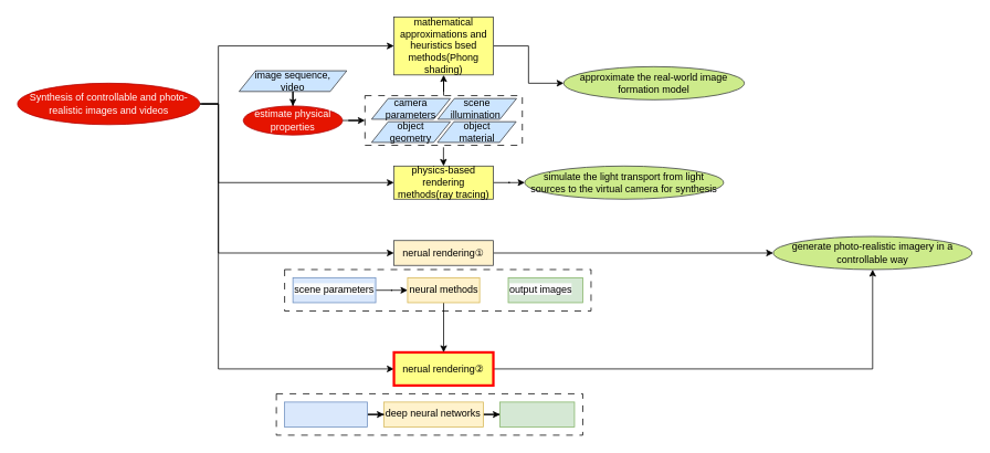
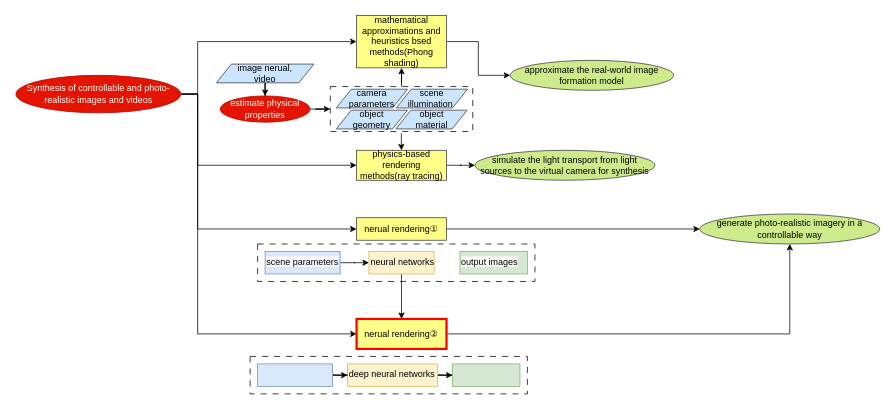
  <mxCell id="0" />
  <mxCell id="1" parent="0" />
  <mxCell id="2" value="" style="rounded=0;whiteSpace=wrap;html=1;dashed=1;dashPattern=8 8;" vertex="1" parent="1"><mxGeometry x="343" y="325" width="370" height="50" as="geometry" /></mxCell>
  <mxCell id="3" value="" style="edgeStyle=orthogonalEdgeStyle;rounded=0;orthogonalLoop=1;jettySize=auto;html=1;entryX=0;entryY=0.5;entryDx=0;entryDy=0;" parent="1" source="7" target="10" edge="1"><mxGeometry relative="1" as="geometry"><Array as="points"><mxPoint x="263" y="125" /><mxPoint x="263" y="220" /></Array></mxGeometry></mxCell>
  <mxCell id="4" value="" style="edgeStyle=orthogonalEdgeStyle;rounded=0;orthogonalLoop=1;jettySize=auto;html=1;entryX=0;entryY=0.5;entryDx=0;entryDy=0;" parent="1" source="7" target="13" edge="1"><mxGeometry relative="1" as="geometry"><Array as="points"><mxPoint x="263" y="125" /><mxPoint x="263" y="55" /></Array></mxGeometry></mxCell>
  <mxCell id="5" value="" style="edgeStyle=orthogonalEdgeStyle;rounded=0;orthogonalLoop=1;jettySize=auto;html=1;entryX=0;entryY=0.5;entryDx=0;entryDy=0;" edge="1" parent="1" target="27"><mxGeometry relative="1" as="geometry"><mxPoint x="243" y="125" as="sourcePoint" /><Array as="points"><mxPoint x="263" y="125" /><mxPoint x="263" y="305" /></Array></mxGeometry></mxCell>
  <mxCell id="6" value="" style="edgeStyle=orthogonalEdgeStyle;rounded=0;orthogonalLoop=1;jettySize=auto;html=1;entryX=0;entryY=0.5;entryDx=0;entryDy=0;" edge="1" parent="1" source="7" target="30"><mxGeometry relative="1" as="geometry"><mxPoint x="233" y="235" as="targetPoint" /><Array as="points"><mxPoint x="263" y="125" /><mxPoint x="263" y="445" /></Array></mxGeometry></mxCell>
  <mxCell id="7" value="Synthesis of controllable and photo-realistic images and videos" style="ellipse;whiteSpace=wrap;html=1;fillColor=#e51400;fontColor=#ffffff;strokeColor=#B20000;" parent="1" vertex="1"><mxGeometry x="20.5" y="100" width="220" height="50" as="geometry" /></mxCell>
  <mxCell id="8" value="simulate the light transport from light sources to the virtual camera for synthesis" style="ellipse;whiteSpace=wrap;html=1;fillColor=#cdeb8b;strokeColor=#36393d;" parent="1" vertex="1"><mxGeometry x="633" y="200" width="240" height="40" as="geometry" /></mxCell>
  <mxCell id="9" value="" style="edgeStyle=orthogonalEdgeStyle;rounded=0;orthogonalLoop=1;jettySize=auto;html=1;exitX=1;exitY=0.5;exitDx=0;exitDy=0;" parent="1" source="10" target="8" edge="1"><mxGeometry relative="1" as="geometry" /></mxCell>
  <mxCell id="10" value="physics-based rendering methods(ray tracing)" style="rounded=0;whiteSpace=wrap;html=1;fillColor=#ffff88;strokeColor=#36393d;" parent="1" vertex="1"><mxGeometry x="475" y="200" width="120" height="40" as="geometry" /></mxCell>
  <mxCell id="11" value="" style="edgeStyle=orthogonalEdgeStyle;rounded=0;orthogonalLoop=1;jettySize=auto;html=1;exitX=0.499;exitY=1.039;exitDx=0;exitDy=0;exitPerimeter=0;" parent="1" source="20" target="10" edge="1"><mxGeometry relative="1" as="geometry"><mxPoint x="535.034" y="180" as="sourcePoint" /></mxGeometry></mxCell>
  <mxCell id="12" value="" style="edgeStyle=orthogonalEdgeStyle;rounded=0;orthogonalLoop=1;jettySize=auto;html=1;" parent="1" source="13" target="14" edge="1"><mxGeometry relative="1" as="geometry" /></mxCell>
  <mxCell id="13" value="mathematical approximations and heuristics bsed methods(Phong shading)" style="whiteSpace=wrap;html=1;fillColor=#ffff88;strokeColor=#36393d;" parent="1" vertex="1"><mxGeometry x="475" y="20" width="120" height="70" as="geometry" /></mxCell>
  <mxCell id="14" value="approximate the real-world image formation model" style="ellipse;whiteSpace=wrap;html=1;fillColor=#cdeb8b;strokeColor=#36393d;" parent="1" vertex="1"><mxGeometry x="680" y="80" width="218" height="40" as="geometry" /></mxCell>
  <mxCell id="15" value="" style="edgeStyle=orthogonalEdgeStyle;rounded=0;orthogonalLoop=1;jettySize=auto;html=1;" parent="1" source="16" target="18" edge="1"><mxGeometry relative="1" as="geometry" /></mxCell>
- <mxCell id="16" value="image sequence,&lt;br&gt;video" style="shape=parallelogram;perimeter=parallelogramPerimeter;whiteSpace=wrap;html=1;fixedSize=1;fillColor=#cce5ff;strokeColor=#36393d;" parent="1" vertex="1"><mxGeometry x="288" y="85" width="130" height="25" as="geometry" /></mxCell>
+ <mxCell id="16" value="image nerual,&lt;br&gt;video" style="shape=parallelogram;perimeter=parallelogramPerimeter;whiteSpace=wrap;html=1;fixedSize=1;fillColor=#cce5ff;strokeColor=#36393d;" parent="1" vertex="1"><mxGeometry x="288" y="85" width="130" height="25" as="geometry" /></mxCell>
  <mxCell id="17" value="" style="edgeStyle=orthogonalEdgeStyle;rounded=0;orthogonalLoop=1;jettySize=auto;html=1;" parent="1" source="18" target="20" edge="1"><mxGeometry relative="1" as="geometry" /></mxCell>
  <mxCell id="18" value="estimate physical properties" style="ellipse;whiteSpace=wrap;html=1;fillColor=#e51400;fontColor=#ffffff;strokeColor=#B20000;" parent="1" vertex="1"><mxGeometry x="293" y="127.5" width="120" height="35" as="geometry" /></mxCell>
  <mxCell id="19" value="" style="group;dashed=1;dashPattern=1 1;" parent="1" vertex="1" connectable="0"><mxGeometry x="440" y="115" width="190" height="60" as="geometry" /></mxCell>
  <mxCell id="20" value="" style="rounded=0;whiteSpace=wrap;html=1;dashed=1;dashPattern=8 8;" parent="19" vertex="1"><mxGeometry width="190" height="60" as="geometry" /></mxCell>
  <mxCell id="21" value="&lt;span style=&quot;text-align: left;&quot;&gt;camera parameters&lt;/span&gt;" style="shape=parallelogram;perimeter=parallelogramPerimeter;whiteSpace=wrap;html=1;fixedSize=1;fillColor=#cce5ff;strokeColor=#36393d;" parent="19" vertex="1"><mxGeometry x="8" y="3.5" width="95" height="25" as="geometry" /></mxCell>
  <mxCell id="22" value="&lt;span style=&quot;text-align: left;&quot;&gt;scene&lt;br&gt;illumination&amp;nbsp;&lt;/span&gt;" style="shape=parallelogram;perimeter=parallelogramPerimeter;whiteSpace=wrap;html=1;fixedSize=1;fillColor=#cce5ff;strokeColor=#36393d;" parent="19" vertex="1"><mxGeometry x="88" y="3.5" width="95" height="25" as="geometry" /></mxCell>
  <mxCell id="23" value="&lt;span style=&quot;text-align: left;&quot;&gt;object&lt;/span&gt;&lt;div style=&quot;text-align: left;&quot;&gt;&lt;span style=&quot;background-color: initial;&quot;&gt;material&lt;/span&gt;&lt;/div&gt;" style="shape=parallelogram;perimeter=parallelogramPerimeter;whiteSpace=wrap;html=1;fixedSize=1;fillColor=#cce5ff;strokeColor=#36393d;" parent="19" vertex="1"><mxGeometry x="87.5" y="31.5" width="95" height="25" as="geometry" /></mxCell>
  <mxCell id="24" value="&lt;div style=&quot;&quot;&gt;&lt;span style=&quot;background-color: initial;&quot;&gt;object&lt;/span&gt;&lt;/div&gt;&lt;div style=&quot;&quot;&gt;&lt;span style=&quot;background-color: initial;&quot;&gt;geometry&lt;/span&gt;&lt;/div&gt;" style="shape=parallelogram;perimeter=parallelogramPerimeter;whiteSpace=wrap;html=1;fixedSize=1;align=center;fillColor=#cce5ff;strokeColor=#36393d;" parent="19" vertex="1"><mxGeometry x="8" y="31.5" width="95" height="25" as="geometry" /></mxCell>
  <mxCell id="25" value="" style="edgeStyle=orthogonalEdgeStyle;rounded=0;orthogonalLoop=1;jettySize=auto;html=1;" parent="1" source="20" target="13" edge="1"><mxGeometry relative="1" as="geometry" /></mxCell>
  <mxCell id="26" value="" style="edgeStyle=orthogonalEdgeStyle;rounded=0;orthogonalLoop=1;jettySize=auto;html=1;exitX=1;exitY=0.5;exitDx=0;exitDy=0;" edge="1" parent="1" source="27" target="28"><mxGeometry relative="1" as="geometry"><mxPoint x="783" y="305" as="sourcePoint" /></mxGeometry></mxCell>
- <mxCell id="27" value="nerual rendering①" style="rounded=0;whiteSpace=wrap;html=1;fillColor=#fff2cc;strokeColor=#36393d;" vertex="1" parent="1"><mxGeometry x="475" y="290" width="120" height="30" as="geometry" /></mxCell>
+ <mxCell id="27" value="nerual rendering①" style="rounded=0;whiteSpace=wrap;html=1;fillColor=#ffff88;strokeColor=#36393d;" vertex="1" parent="1"><mxGeometry x="475" y="290" width="120" height="30" as="geometry" /></mxCell>
  <mxCell id="28" value="generate photo-realistic imagery in a controllable way" style="ellipse;whiteSpace=wrap;html=1;fillColor=#cdeb8b;strokeColor=#36393d;" vertex="1" parent="1"><mxGeometry x="933" y="285" width="240" height="40" as="geometry" /></mxCell>
  <mxCell id="29" value="" style="edgeStyle=orthogonalEdgeStyle;rounded=0;orthogonalLoop=1;jettySize=auto;html=1;" edge="1" parent="1" source="30" target="28"><mxGeometry relative="1" as="geometry" /></mxCell>
  <mxCell id="30" value="nerual rendering②" style="rounded=0;whiteSpace=wrap;html=1;fillColor=#ffff88;strokeColor=#FF0000;strokeWidth=3;" vertex="1" parent="1"><mxGeometry x="475" y="425" width="120" height="40" as="geometry" /></mxCell>
  <mxCell id="31" value="" style="edgeStyle=orthogonalEdgeStyle;rounded=0;orthogonalLoop=1;jettySize=auto;html=1;" edge="1" parent="1" source="32" target="30"><mxGeometry relative="1" as="geometry" /></mxCell>
- <mxCell id="32" value="neural methods" style="text;whiteSpace=wrap;html=1;fillColor=#fff2cc;strokeColor=#d6b656;" vertex="1" parent="1"><mxGeometry x="491.5" y="335" width="87" height="30" as="geometry" /></mxCell>
+ <mxCell id="32" value="neural networks" style="text;whiteSpace=wrap;html=1;fillColor=#fff2cc;strokeColor=#d6b656;" vertex="1" parent="1"><mxGeometry x="491.5" y="335" width="87" height="30" as="geometry" /></mxCell>
  <mxCell id="33" value="" style="edgeStyle=orthogonalEdgeStyle;rounded=0;orthogonalLoop=1;jettySize=auto;html=1;" edge="1" parent="1" source="34" target="32"><mxGeometry relative="1" as="geometry" /></mxCell>
  <mxCell id="34" value="&lt;span style=&quot;color: rgb(0, 0, 0); font-family: Helvetica; font-size: 12px; font-style: normal; font-variant-ligatures: normal; font-variant-caps: normal; font-weight: 400; letter-spacing: normal; orphans: 2; text-align: left; text-indent: 0px; text-transform: none; widows: 2; word-spacing: 0px; -webkit-text-stroke-width: 0px; background-color: rgb(251, 251, 251); text-decoration-thickness: initial; text-decoration-style: initial; text-decoration-color: initial; float: none; display: inline !important;&quot;&gt;scene parameters&lt;/span&gt;" style="text;whiteSpace=wrap;html=1;fillColor=#dae8fc;strokeColor=#6c8ebf;" vertex="1" parent="1"><mxGeometry x="353" y="335" width="100" height="30" as="geometry" /></mxCell>
  <mxCell id="35" value="&lt;span style=&quot;color: rgb(0, 0, 0); font-family: Helvetica; font-size: 12px; font-style: normal; font-variant-ligatures: normal; font-variant-caps: normal; font-weight: 400; letter-spacing: normal; orphans: 2; text-align: left; text-indent: 0px; text-transform: none; widows: 2; word-spacing: 0px; -webkit-text-stroke-width: 0px; background-color: rgb(251, 251, 251); text-decoration-thickness: initial; text-decoration-style: initial; text-decoration-color: initial; float: none; display: inline !important;&quot;&gt;output images&lt;/span&gt;" style="text;whiteSpace=wrap;html=1;fillColor=#d5e8d4;strokeColor=#82b366;" vertex="1" parent="1"><mxGeometry x="613" y="335" width="90" height="30" as="geometry" /></mxCell>
  <mxCell id="36" value="" style="rounded=0;whiteSpace=wrap;html=1;dashed=1;dashPattern=8 8;" vertex="1" parent="1"><mxGeometry x="333" y="475" width="370" height="50" as="geometry" /></mxCell>
  <mxCell id="37" value="" style="edgeStyle=orthogonalEdgeStyle;rounded=0;orthogonalLoop=1;jettySize=auto;html=1;" edge="1" source="38" target="41" parent="1"><mxGeometry relative="1" as="geometry" /></mxCell>
  <mxCell id="38" value="deep neural networks" style="text;whiteSpace=wrap;html=1;fillColor=#fff2cc;strokeColor=#d6b656;" vertex="1" parent="1"><mxGeometry x="463" y="485" width="120" height="30" as="geometry" /></mxCell>
  <mxCell id="39" value="" style="edgeStyle=orthogonalEdgeStyle;rounded=0;orthogonalLoop=1;jettySize=auto;html=1;" edge="1" source="40" target="38" parent="1"><mxGeometry relative="1" as="geometry" /></mxCell>
  <mxCell id="40" value="" style="text;whiteSpace=wrap;html=1;fillColor=#dae8fc;strokeColor=#6c8ebf;" vertex="1" parent="1"><mxGeometry x="343" y="485" width="100" height="30" as="geometry" /></mxCell>
  <mxCell id="41" value="" style="text;whiteSpace=wrap;html=1;fillColor=#d5e8d4;strokeColor=#82b366;" vertex="1" parent="1"><mxGeometry x="603" y="485" width="90" height="30" as="geometry" /></mxCell>
